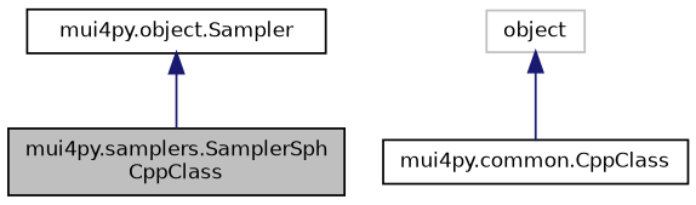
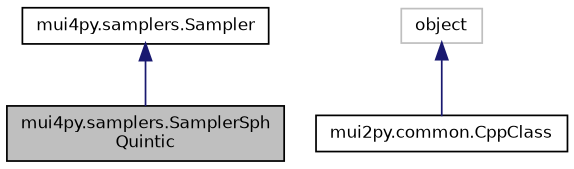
  digraph {
    node [color=black fillcolor=white fontname=Helvetica fontsize=10 shape=record style=filled]
    edge [color=midnightblue dir=back fontname=Helvetica fontsize=10 labelfontname=Helvetica labelfontsize=10 style=solid]
-   n1 [fillcolor=grey75 fontcolor=black height=0.2 label="mui4py.samplers.SamplerSph\lCppClass" width=0.4]
-   n2 [height=0.2 label="mui4py.object.Sampler" width=0.4]
-   n3 [height=0.2 label="mui4py.common.CppClass" width=0.4]
+   n1 [fillcolor=grey75 fontcolor=black height=0.2 label="mui4py.samplers.SamplerSph\lQuintic" width=0.4]
+   n2 [height=0.2 label="mui4py.samplers.Sampler" width=0.4]
+   n3 [height=0.2 label="mui2py.common.CppClass" width=0.4]
    n4 [color=grey75 height=0.2 label=object width=0.4]
    n2 -> n1
    n4 -> n3
  }
